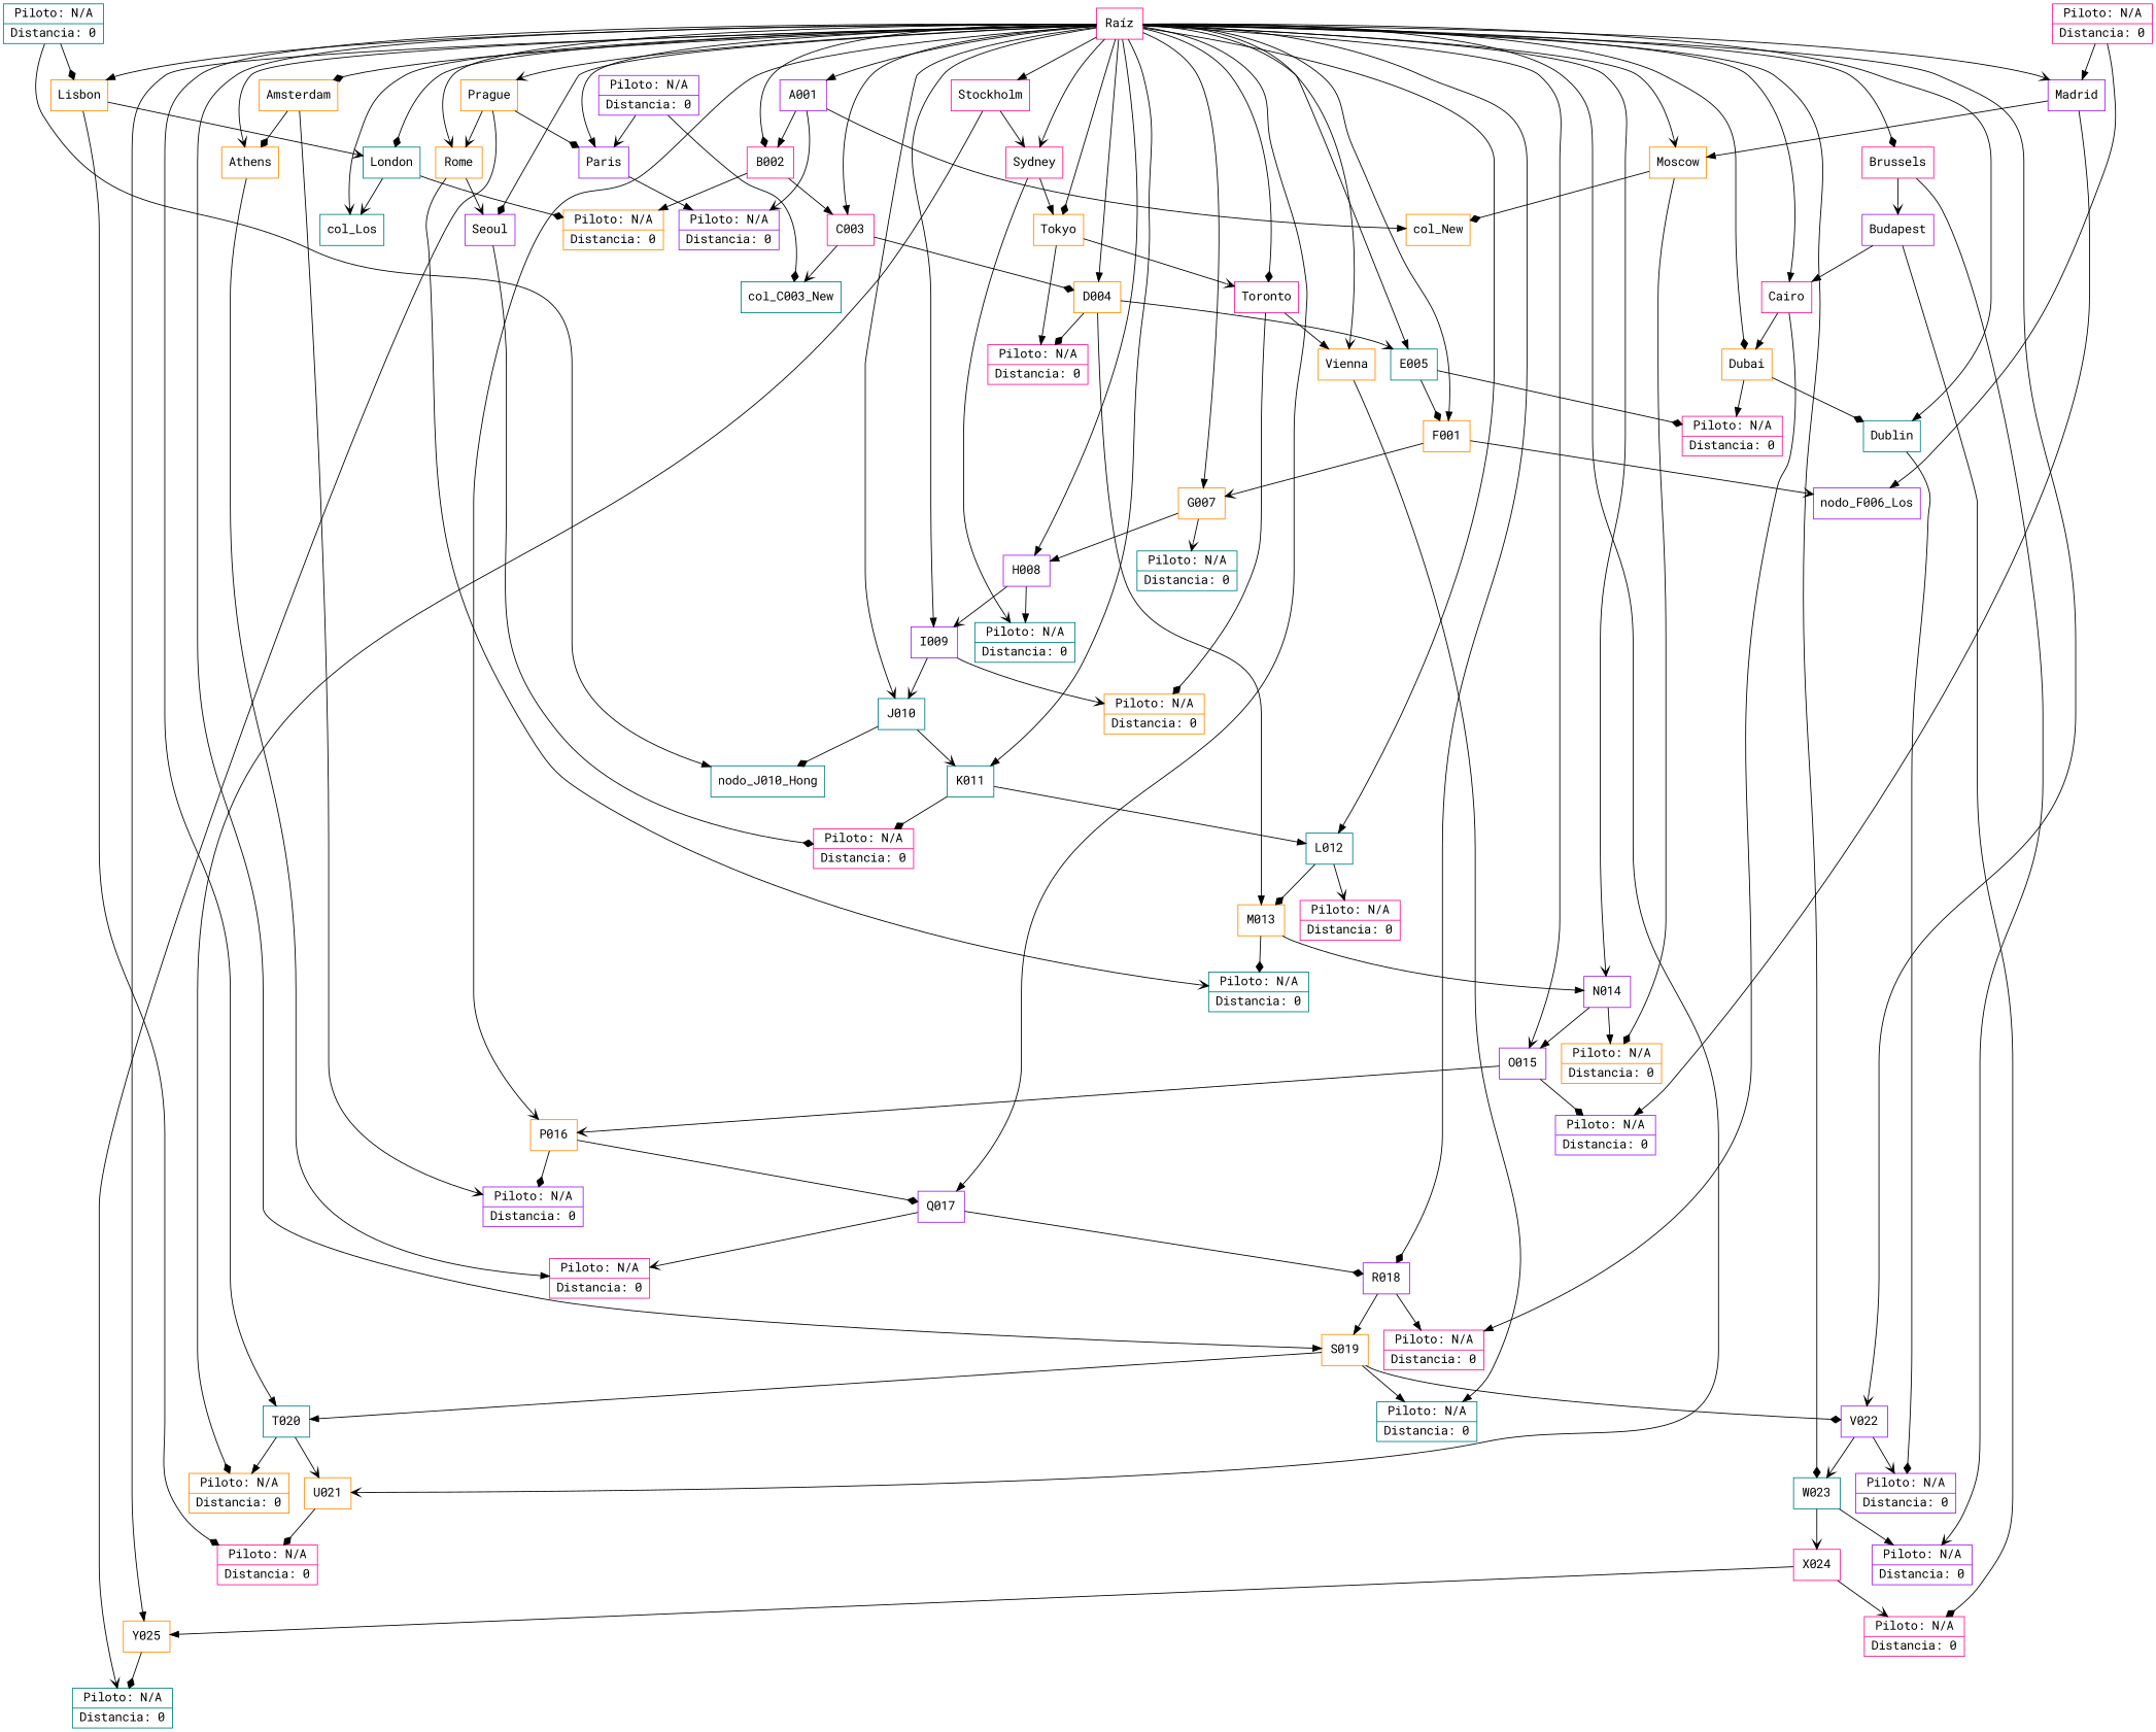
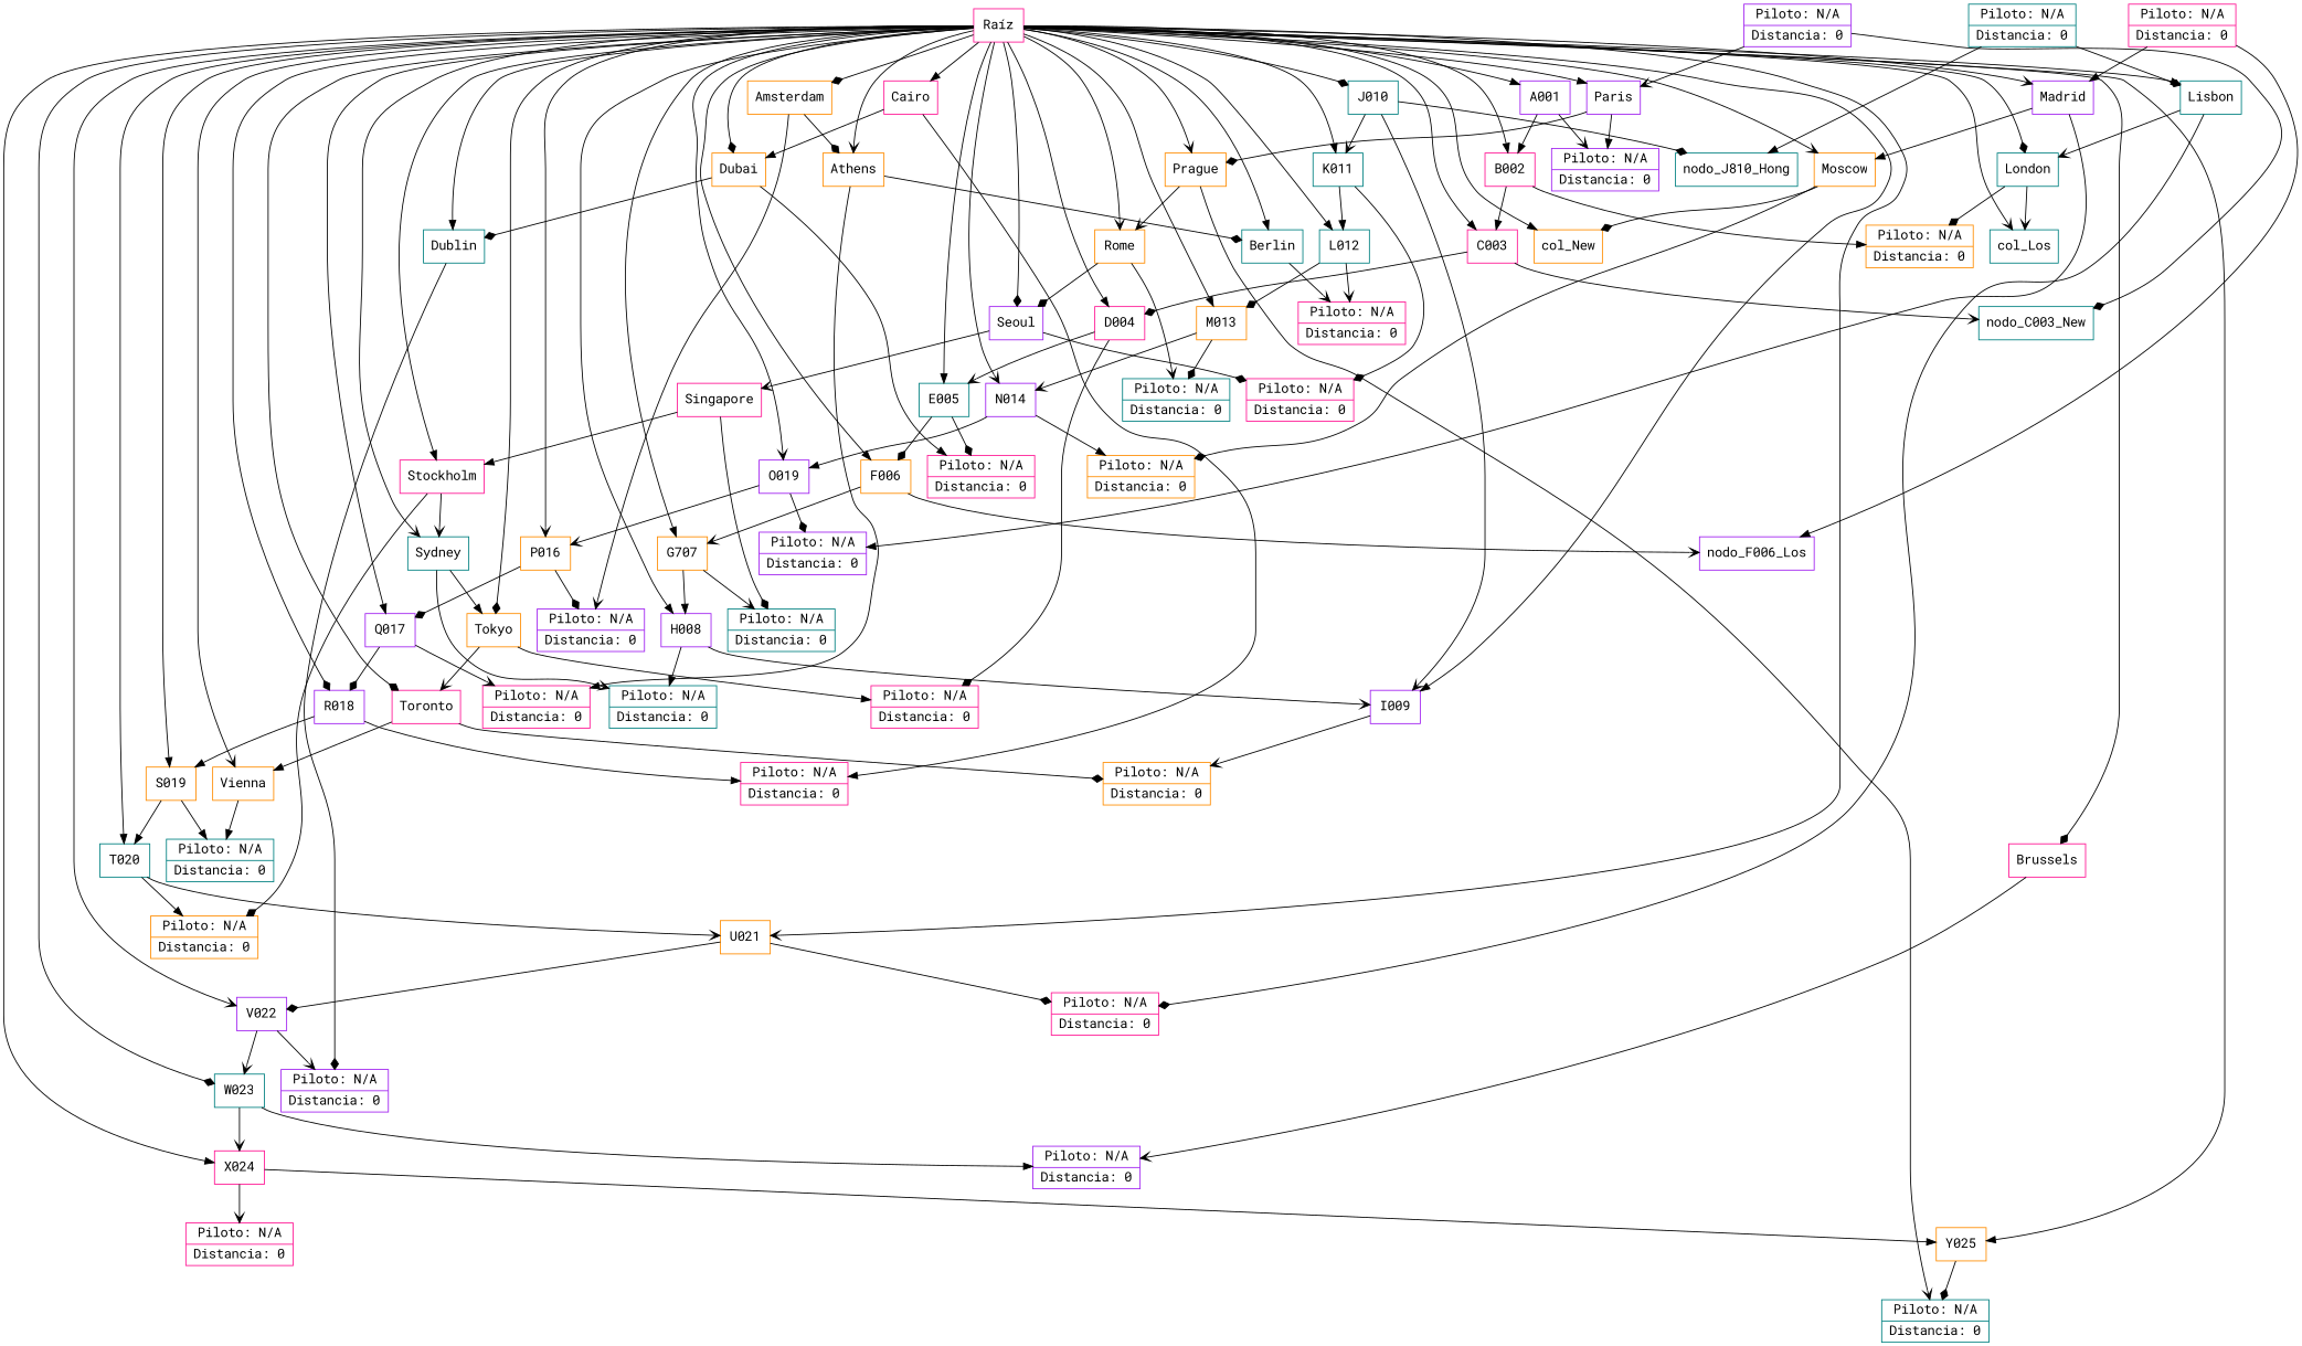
  digraph {
    fontname="Roboto Mono"
    node [color=darkorange fontname="Roboto Mono" shape=record]
    edge [arrowhead=normal fontname="Roboto Mono"]
    n1 [color=deeppink label="Raíz"]
    n2 [label=Amsterdam]
    n3 [label=Athens]
+   n4 [color=teal label=Berlin]
    n5 [color=deeppink label=Brussels]
    n6 [color=deeppink label=Cairo]
    n7 [label=Dubai]
    n8 [color=teal label=Dublin]
-   n9 [label=Lisbon]
+   n9 [color=teal label=Lisbon]
    n10 [color=teal label=London]
    col_Los [color=teal]
    n12 [color=purple label=Madrid]
    n13 [label=Moscow]
    col_New
    n15 [color=purple label=Paris]
    n16 [label=Prague]
    n17 [label=Rome]
    n18 [color=purple label=Seoul]
    n19 [color=deeppink label=Stockholm]
-   n20 [color=deeppink label=Sydney]
+   n20 [color=teal label=Sydney]
    n21 [label=Tokyo]
    n22 [color=deeppink label=Toronto]
    n23 [label=Vienna]
    n24 [color=purple label=A001]
    n25 [color=deeppink label=B002]
    n26 [color=deeppink label=C003]
-   n27 [label=D004]
+   n27 [color=deeppink label=D004]
    n28 [color=teal label=E005]
-   n29 [label=F001]
-   n30 [label=G007]
+   n29 [label=F006]
+   n30 [label=G707]
    n31 [color=purple label=H008]
    n32 [color=purple label=I009]
    n33 [color=teal label=J010]
    n34 [color=teal label=K011]
    n35 [color=teal label=L012]
    n36 [label=M013]
    n37 [color=purple label=N014]
-   n38 [color=purple label=O015]
+   n38 [color=purple label=O019]
    n39 [label=P016]
    n40 [color=purple label=Q017]
    n41 [color=purple label=R018]
    n42 [label=S019]
    n43 [color=teal label=T020]
    n44 [label=U021]
    n45 [color=purple label=V022]
    n46 [color=teal label=W023]
    n47 [color=deeppink label=X024]
    n48 [label=Y025]
    n49 [color=purple label="{Piloto: N/A|Distancia: 0}"]
    n50 [color=deeppink label="{Piloto: N/A|Distancia: 0}"]
    n51 [color=deeppink label="{Piloto: N/A|Distancia: 0}"]
-   n52 [color=purple label=Budapest]
    n53 [color=purple label="{Piloto: N/A|Distancia: 0}"]
    n54 [color=deeppink label="{Piloto: N/A|Distancia: 0}"]
    n55 [color=deeppink label="{Piloto: N/A|Distancia: 0}"]
    n56 [color=deeppink label="{Piloto: N/A|Distancia: 0}"]
    n57 [color=purple label="{Piloto: N/A|Distancia: 0}"]
    n58 [color=deeppink label="{Piloto: N/A|Distancia: 0}"]
    n59 [label="{Piloto: N/A|Distancia: 0}"]
    n60 [color=purple label="{Piloto: N/A|Distancia: 0}"]
    n61 [label="{Piloto: N/A|Distancia: 0}"]
    n62 [color=purple label="{Piloto: N/A|Distancia: 0}"]
    n63 [color=teal label="{Piloto: N/A|Distancia: 0}"]
    n64 [color=teal label="{Piloto: N/A|Distancia: 0}"]
+   n65 [color=deeppink label=Singapore]
    n66 [color=deeppink label="{Piloto: N/A|Distancia: 0}"]
    n67 [color=teal label="{Piloto: N/A|Distancia: 0}"]
    n68 [label="{Piloto: N/A|Distancia: 0}"]
    n69 [color=teal label="{Piloto: N/A|Distancia: 0}"]
    n70 [color=deeppink label="{Piloto: N/A|Distancia: 0}"]
    n71 [label="{Piloto: N/A|Distancia: 0}"]
    n72 [color=teal label="{Piloto: N/A|Distancia: 0}"]
-   nodo_C003_New [color=teal label=col_C003_New]
+   nodo_C003_New [color=teal]
    nodo_F006_Los [color=purple]
-   nodo_J010_Hong [color=teal]
+   nodo_J010_Hong [color=teal label=nodo_J810_Hong]
    n76 [color=teal label="{Piloto: N/A|Distancia: 0}"]
    n77 [color=deeppink label="{Piloto: N/A|Distancia: 0}"]
    n78 [color=purple label="{Piloto: N/A|Distancia: 0}"]
    n1 -> n2 [arrowhead=diamond]
    n1 -> n3 [arrowhead=vee]
+   n1 -> n4
    n1 -> n5 [arrowhead=diamond]
    n1 -> n6
    n1 -> n7 [arrowhead=diamond]
    n1 -> n8
    n1 -> n9
    n1 -> n10 [arrowhead=diamond]
    n1 -> col_Los [arrowhead=vee]
    n1 -> n12 [arrowhead=vee]
    n1 -> n13 [arrowhead=vee]
-   n24 -> col_New
+   n1 -> col_New
    n1 -> n15
    n1 -> n16 [arrowhead=vee]
    n1 -> n17 [arrowhead=vee]
    n1 -> n18 [arrowhead=diamond]
    n1 -> n19
    n1 -> n20 [arrowhead=vee]
    n1 -> n21 [arrowhead=diamond]
    n1 -> n22 [arrowhead=diamond]
    n1 -> n23 [arrowhead=vee]
    n1 -> n24
-   n1 -> n25 [arrowhead=diamond]
+   n1 -> n25
    n1 -> n26
    n1 -> n27
    n1 -> n28
    n1 -> n29
    n1 -> n30
    n1 -> n31
    n1 -> n32
-   n1 -> n33 [arrowhead=vee]
+   n1 -> n33 [arrowhead=diamond]
    n1 -> n34
    n1 -> n35
-   n27 -> n36
+   n1 -> n36
    n1 -> n37 [arrowhead=vee]
    n1 -> n38 [arrowhead=vee]
    n1 -> n39 [arrowhead=vee]
    n1 -> n40
    n1 -> n41 [arrowhead=diamond]
    n1 -> n42
    n1 -> n43
    n1 -> n44 [arrowhead=vee]
    n1 -> n45 [arrowhead=vee]
    n1 -> n46 [arrowhead=diamond]
+   n1 -> n47
    n1 -> n48
    n2 -> n3 [arrowhead=diamond]
    n2 -> n49 [arrowhead=vee]
+   n3 -> n4 [arrowhead=diamond]
    n3 -> n50
-   n5 -> n52 [arrowhead=vee]
+   n4 -> n51 [arrowhead=vee]
    n5 -> n53 [arrowhead=vee]
    n6 -> n7
    n6 -> n55
    n7 -> n8 [arrowhead=diamond]
    n7 -> n56
    n8 -> n57 [arrowhead=diamond]
    n9 -> n10 [arrowhead=vee]
    n9 -> n58 [arrowhead=diamond]
    n10 -> col_Los [arrowhead=vee]
    n10 -> n59 [arrowhead=diamond]
    n12 -> n13
    n12 -> n60
    n13 -> col_New [arrowhead=diamond]
    n13 -> n61 [arrowhead=diamond]
-   n16 -> n15 [arrowhead=diamond]
+   n15 -> n16 [arrowhead=diamond]
    n15 -> n62
    n16 -> n17 [arrowhead=vee]
    n16 -> n63 [arrowhead=vee]
-   n17 -> n18 [arrowhead=vee]
+   n17 -> n18 [arrowhead=diamond]
    n17 -> n64 [arrowhead=vee]
+   n18 -> n65 [arrowhead=vee]
    n18 -> n66 [arrowhead=diamond]
    n19 -> n20 [arrowhead=vee]
    n19 -> n68 [arrowhead=diamond]
    n20 -> n21
    n20 -> n69 [arrowhead=vee]
    n21 -> n22 [arrowhead=vee]
    n21 -> n70
    n22 -> n23
    n22 -> n71 [arrowhead=diamond]
    n23 -> n72
    n24 -> n25
    n24 -> n62 [arrowhead=vee]
    n25 -> n26
    n25 -> n59
    n26 -> n27 [arrowhead=diamond]
    n26 -> nodo_C003_New [arrowhead=vee]
    n27 -> n28 [arrowhead=vee]
    n27 -> n70 [arrowhead=diamond]
    n28 -> n29 [arrowhead=diamond]
    n28 -> n56 [arrowhead=diamond]
    n29 -> n30 [arrowhead=vee]
    n29 -> nodo_F006_Los [arrowhead=vee]
    n30 -> n31
    n30 -> n67 [arrowhead=vee]
    n31 -> n32 [arrowhead=vee]
    n31 -> n69
-   n32 -> n33 [arrowhead=vee]
+   n33 -> n32 [arrowhead=vee]
    n32 -> n71 [arrowhead=vee]
    n33 -> n34 [arrowhead=vee]
    n33 -> nodo_J010_Hong [arrowhead=diamond]
    n34 -> n35
    n34 -> n66 [arrowhead=diamond]
    n35 -> n36 [arrowhead=diamond]
    n35 -> n51 [arrowhead=vee]
-   n36 -> n37
+   n36 -> n37 [arrowhead=vee]
    n36 -> n64 [arrowhead=diamond]
    n37 -> n38
    n37 -> n61
    n38 -> n39 [arrowhead=vee]
    n38 -> n60 [arrowhead=diamond]
    n39 -> n40 [arrowhead=diamond]
    n39 -> n49 [arrowhead=diamond]
    n40 -> n41 [arrowhead=diamond]
    n40 -> n50 [arrowhead=vee]
    n41 -> n42
    n41 -> n55
    n42 -> n43
    n42 -> n72
    n43 -> n44 [arrowhead=vee]
    n43 -> n68
-   n42 -> n45 [arrowhead=diamond]
+   n44 -> n45 [arrowhead=diamond]
    n44 -> n58 [arrowhead=diamond]
    n45 -> n46 [arrowhead=vee]
    n45 -> n57 [arrowhead=vee]
    n46 -> n47 [arrowhead=vee]
    n46 -> n53
    n47 -> n48
    n47 -> n54 [arrowhead=vee]
    n48 -> n63 [arrowhead=diamond]
-   n52 -> n6
-   n52 -> n54 [arrowhead=diamond]
+   n65 -> n19
+   n65 -> n67 [arrowhead=diamond]
    n76 -> n9 [arrowhead=diamond]
    n76 -> nodo_J010_Hong
    n77 -> n12
    n77 -> nodo_F006_Los
    n78 -> n15 [arrowhead=vee]
    n78 -> nodo_C003_New [arrowhead=diamond]
  }
